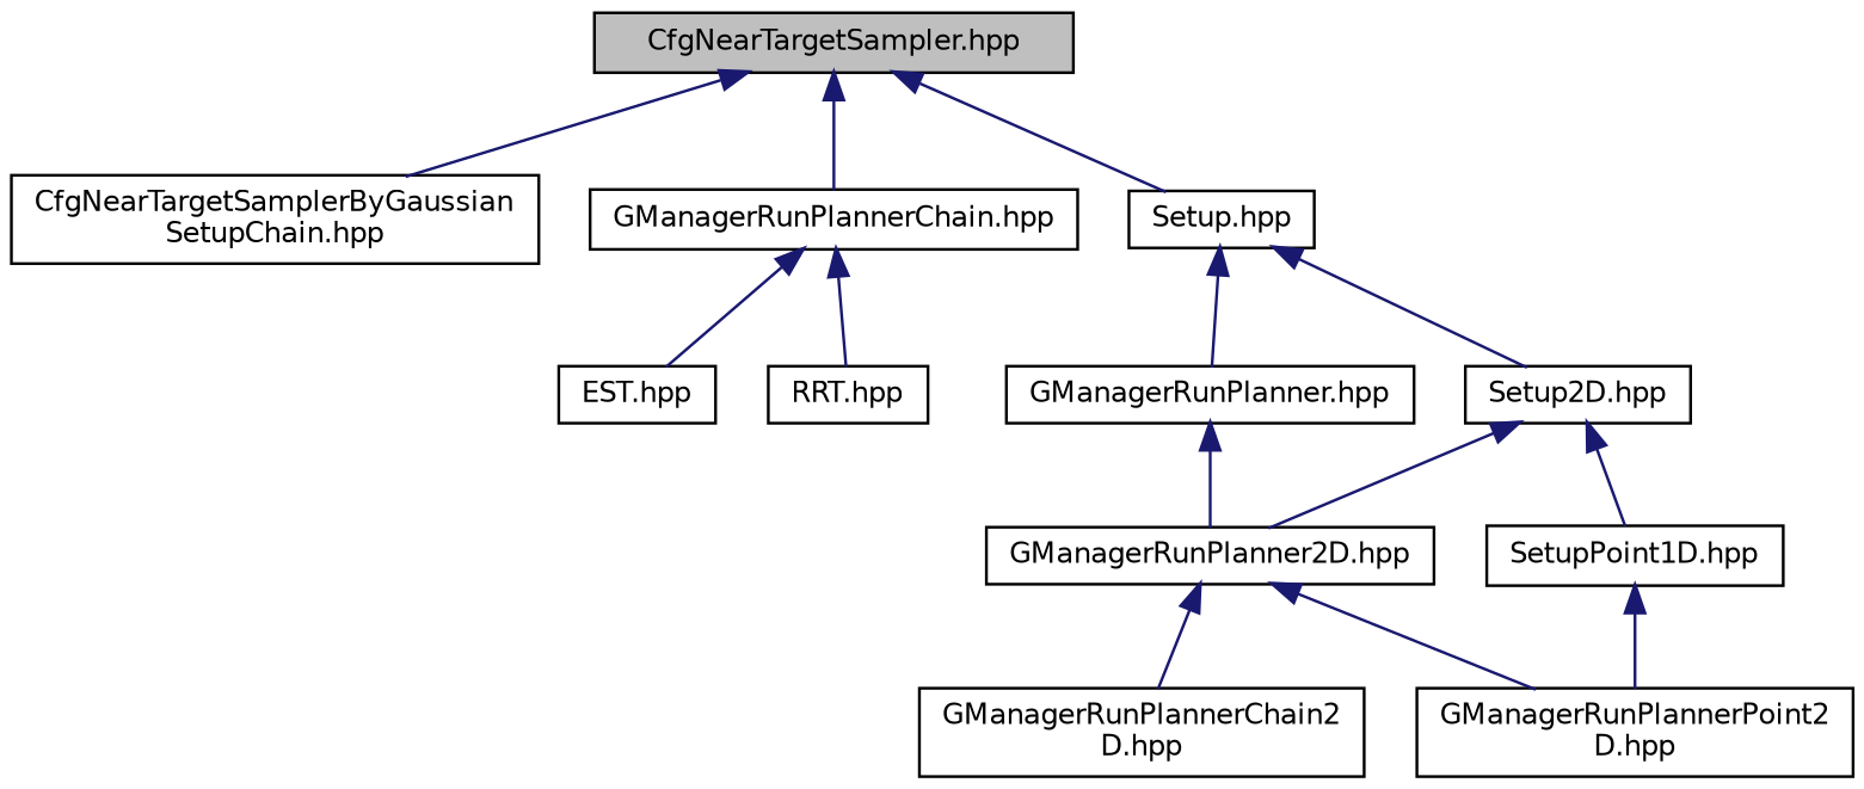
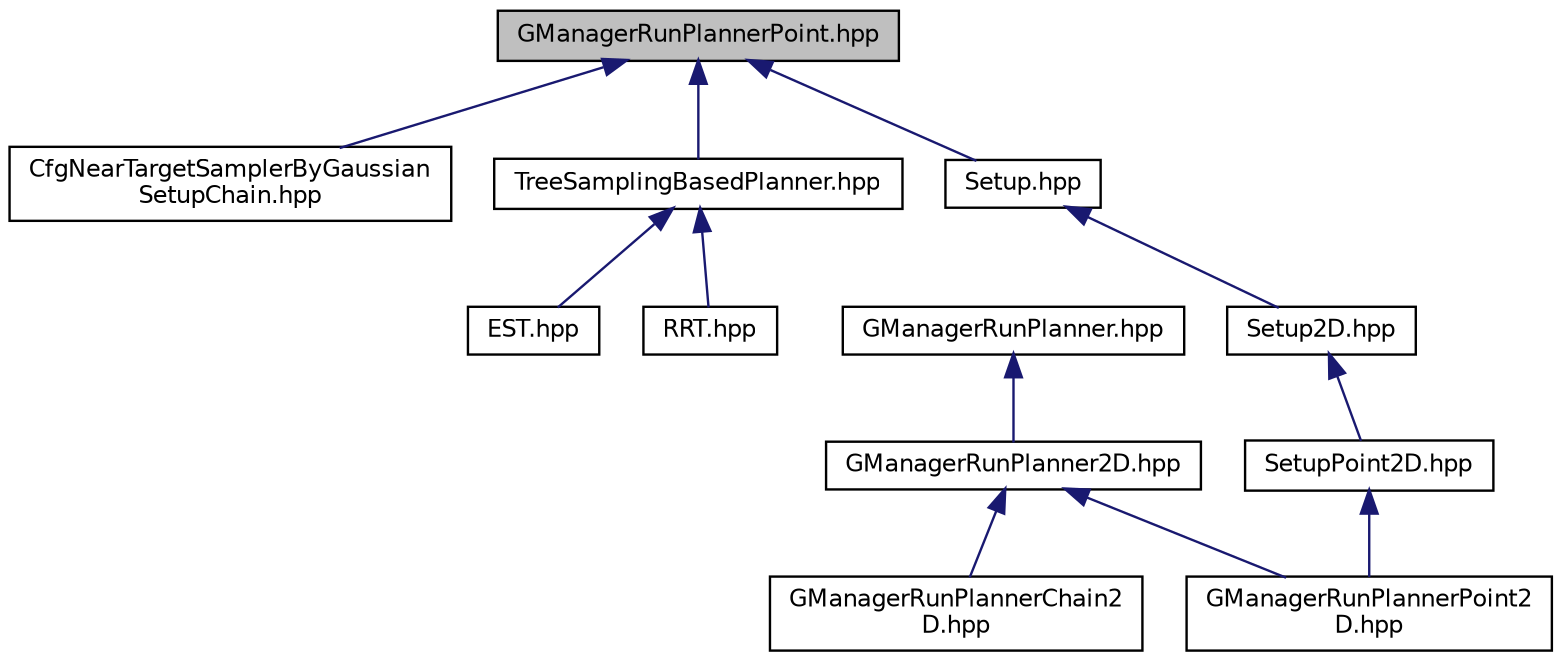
  digraph {
    node [color=black fontname=Helvetica fontsize=10 shape=record]
    edge [color=midnightblue dir=back fontname=Helvetica fontsize=10 labelfontname=Helvetica labelfontsize=10 style=solid]
-   n1 [fillcolor=grey75 fontcolor=black height=0.2 label="CfgNearTargetSampler.hpp" style=filled width=0.4]
+   n1 [fillcolor=grey75 fontcolor=black height=0.2 label="GManagerRunPlannerPoint.hpp" style=filled width=0.4]
    n2 [height=0.2 label="CfgNearTargetSamplerByGaussian\lSetupChain.hpp" width=0.4]
-   n3 [height=0.2 label="GManagerRunPlannerChain.hpp" width=0.4]
+   n3 [height=0.2 label="TreeSamplingBasedPlanner.hpp" width=0.4]
    n4 [height=0.2 label="Setup.hpp" width=0.4]
    n5 [height=0.2 label="EST.hpp" width=0.4]
    n6 [height=0.2 label="RRT.hpp" width=0.4]
    n7 [height=0.2 label="Setup2D.hpp" width=0.4]
    n8 [height=0.2 label="GManagerRunPlanner.hpp" width=0.4]
    n9 [height=0.2 label="GManagerRunPlanner2D.hpp" width=0.4]
-   n10 [height=0.2 label="SetupPoint1D.hpp" width=0.4]
+   n10 [height=0.2 label="SetupPoint2D.hpp" width=0.4]
    n11 [height=0.2 label="GManagerRunPlannerChain2\lD.hpp" width=0.4]
    n12 [height=0.2 label="GManagerRunPlannerPoint2\lD.hpp" width=0.4]
    n1 -> n2
    n1 -> n3
    n1 -> n4
    n3 -> n5
    n3 -> n6
    n4 -> n7
-   n4 -> n8
-   n7 -> n9
    n7 -> n10
    n8 -> n9
    n9 -> n11
    n9 -> n12
    n10 -> n12
  }
